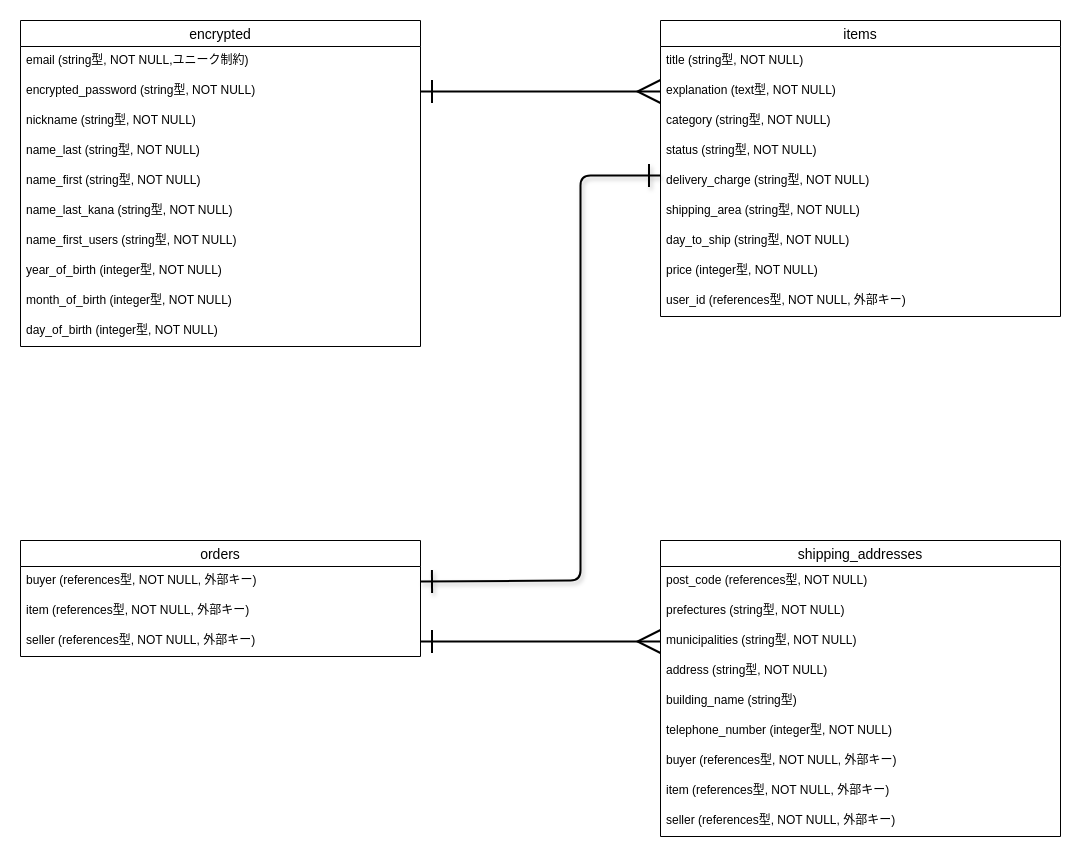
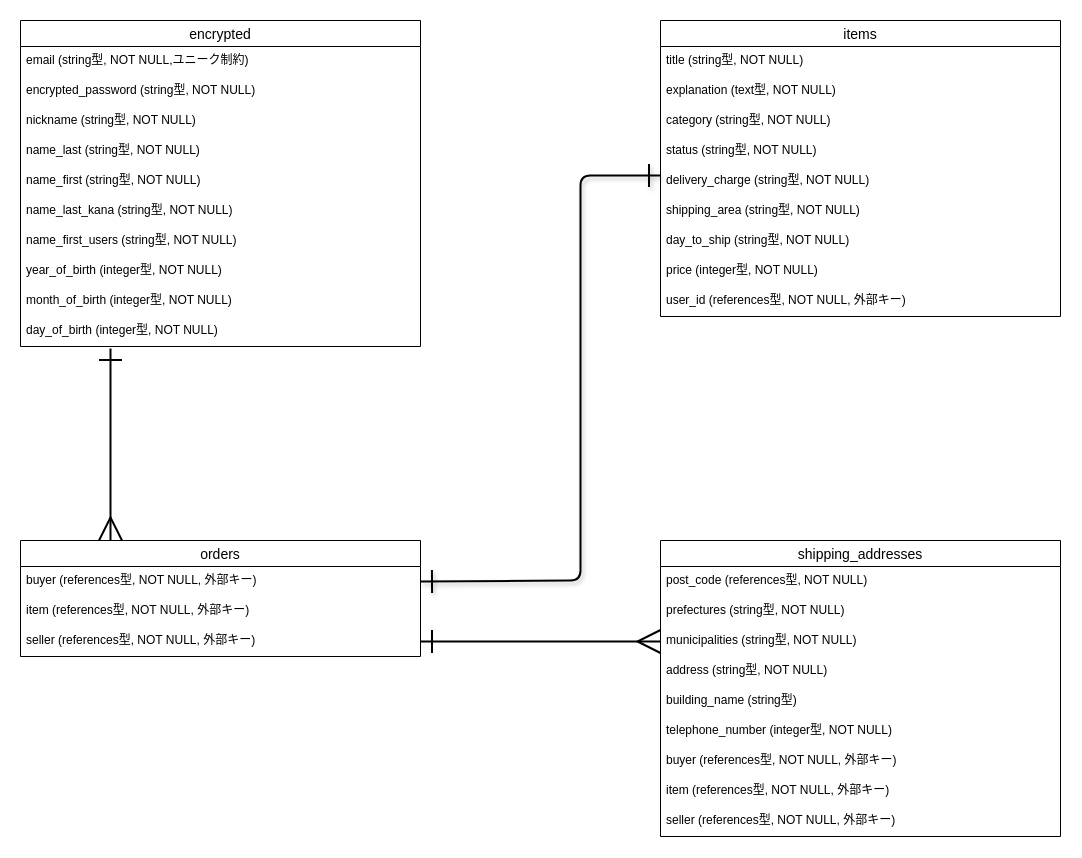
  <mxCell id="0" />
  <mxCell id="1" parent="0" />
  <mxCell id="2" value="encrypted" style="swimlane;fontStyle=0;childLayout=stackLayout;horizontal=1;startSize=26;horizontalStack=0;resizeParent=1;resizeParentMax=0;resizeLast=0;collapsible=1;marginBottom=0;align=center;fontSize=14;" parent="1" vertex="1"><mxGeometry x="20" y="20" width="400" height="326" as="geometry" /></mxCell>
  <mxCell id="3" value="email (string型, NOT NULL,ユニーク制約)" style="text;strokeColor=none;fillColor=none;spacingLeft=4;spacingRight=4;overflow=hidden;rotatable=0;points=[[0,0.5],[1,0.5]];portConstraint=eastwest;fontSize=12;" parent="2" vertex="1"><mxGeometry y="26" width="400" height="30" as="geometry" /></mxCell>
  <mxCell id="4" value="encrypted_password (string型, NOT NULL)" style="text;strokeColor=none;fillColor=none;spacingLeft=4;spacingRight=4;overflow=hidden;rotatable=0;points=[[0,0.5],[1,0.5]];portConstraint=eastwest;fontSize=12;" parent="2" vertex="1"><mxGeometry y="56" width="400" height="30" as="geometry" /></mxCell>
  <mxCell id="5" value="nickname (string型, NOT NULL)" style="text;strokeColor=none;fillColor=none;spacingLeft=4;spacingRight=4;overflow=hidden;rotatable=0;points=[[0,0.5],[1,0.5]];portConstraint=eastwest;fontSize=12;" parent="2" vertex="1"><mxGeometry y="86" width="400" height="30" as="geometry" /></mxCell>
  <mxCell id="6" value="name_last (string型, NOT NULL)" style="text;strokeColor=none;fillColor=none;spacingLeft=4;spacingRight=4;overflow=hidden;rotatable=0;points=[[0,0.5],[1,0.5]];portConstraint=eastwest;fontSize=12;" parent="2" vertex="1"><mxGeometry y="116" width="400" height="30" as="geometry" /></mxCell>
  <mxCell id="7" value="name_first (string型, NOT NULL)" style="text;strokeColor=none;fillColor=none;spacingLeft=4;spacingRight=4;overflow=hidden;rotatable=0;points=[[0,0.5],[1,0.5]];portConstraint=eastwest;fontSize=12;" parent="2" vertex="1"><mxGeometry y="146" width="400" height="30" as="geometry" /></mxCell>
  <mxCell id="8" value="name_last_kana (string型, NOT NULL)" style="text;strokeColor=none;fillColor=none;spacingLeft=4;spacingRight=4;overflow=hidden;rotatable=0;points=[[0,0.5],[1,0.5]];portConstraint=eastwest;fontSize=12;" parent="2" vertex="1"><mxGeometry y="176" width="400" height="30" as="geometry" /></mxCell>
  <mxCell id="9" value="name_first_users (string型, NOT NULL)" style="text;strokeColor=none;fillColor=none;spacingLeft=4;spacingRight=4;overflow=hidden;rotatable=0;points=[[0,0.5],[1,0.5]];portConstraint=eastwest;fontSize=12;" parent="2" vertex="1"><mxGeometry y="206" width="400" height="30" as="geometry" /></mxCell>
  <mxCell id="10" value="year_of_birth (integer型, NOT NULL)" style="text;strokeColor=none;fillColor=none;spacingLeft=4;spacingRight=4;overflow=hidden;rotatable=0;points=[[0,0.5],[1,0.5]];portConstraint=eastwest;fontSize=12;" vertex="1" parent="2"><mxGeometry y="236" width="400" height="30" as="geometry" /></mxCell>
  <mxCell id="11" value="month_of_birth (integer型, NOT NULL)" style="text;strokeColor=none;fillColor=none;spacingLeft=4;spacingRight=4;overflow=hidden;rotatable=0;points=[[0,0.5],[1,0.5]];portConstraint=eastwest;fontSize=12;" vertex="1" parent="2"><mxGeometry y="266" width="400" height="30" as="geometry" /></mxCell>
  <mxCell id="12" value="day_of_birth (integer型, NOT NULL)" style="text;strokeColor=none;fillColor=none;spacingLeft=4;spacingRight=4;overflow=hidden;rotatable=0;points=[[0,0.5],[1,0.5]];portConstraint=eastwest;fontSize=12;" parent="2" vertex="1"><mxGeometry y="296" width="400" height="30" as="geometry" /></mxCell>
  <mxCell id="13" value="items" style="swimlane;fontStyle=0;childLayout=stackLayout;horizontal=1;startSize=26;horizontalStack=0;resizeParent=1;resizeParentMax=0;resizeLast=0;collapsible=1;marginBottom=0;align=center;fontSize=14;" parent="1" vertex="1"><mxGeometry x="660" y="20" width="400" height="296" as="geometry"><mxRectangle x="560" y="80" width="70" height="30" as="alternateBounds" /></mxGeometry></mxCell>
  <mxCell id="14" value="title (string型, NOT NULL)" style="text;strokeColor=none;fillColor=none;spacingLeft=4;spacingRight=4;overflow=hidden;rotatable=0;points=[[0,0.5],[1,0.5]];portConstraint=eastwest;fontSize=12;" parent="13" vertex="1"><mxGeometry y="26" width="400" height="30" as="geometry" /></mxCell>
  <mxCell id="15" value="explanation (text型, NOT NULL) " style="text;strokeColor=none;fillColor=none;spacingLeft=4;spacingRight=4;overflow=hidden;rotatable=0;points=[[0,0.5],[1,0.5]];portConstraint=eastwest;fontSize=12;" parent="13" vertex="1"><mxGeometry y="56" width="400" height="30" as="geometry" /></mxCell>
  <mxCell id="16" value="category (string型, NOT NULL)" style="text;strokeColor=none;fillColor=none;spacingLeft=4;spacingRight=4;overflow=hidden;rotatable=0;points=[[0,0.5],[1,0.5]];portConstraint=eastwest;fontSize=12;" parent="13" vertex="1"><mxGeometry y="86" width="400" height="30" as="geometry" /></mxCell>
  <mxCell id="17" value="status (string型, NOT NULL) " style="text;strokeColor=none;fillColor=none;spacingLeft=4;spacingRight=4;overflow=hidden;rotatable=0;points=[[0,0.5],[1,0.5]];portConstraint=eastwest;fontSize=12;" parent="13" vertex="1"><mxGeometry y="116" width="400" height="30" as="geometry" /></mxCell>
  <mxCell id="18" value="delivery_charge (string型, NOT NULL)" style="text;strokeColor=none;fillColor=none;spacingLeft=4;spacingRight=4;overflow=hidden;rotatable=0;points=[[0,0.5],[1,0.5]];portConstraint=eastwest;fontSize=12;" vertex="1" parent="13"><mxGeometry y="146" width="400" height="30" as="geometry" /></mxCell>
  <mxCell id="19" value="shipping_area (string型, NOT NULL)" style="text;strokeColor=none;fillColor=none;spacingLeft=4;spacingRight=4;overflow=hidden;rotatable=0;points=[[0,0.5],[1,0.5]];portConstraint=eastwest;fontSize=12;" parent="13" vertex="1"><mxGeometry y="176" width="400" height="30" as="geometry" /></mxCell>
  <mxCell id="20" value="day_to_ship (string型, NOT NULL) " style="text;strokeColor=none;fillColor=none;spacingLeft=4;spacingRight=4;overflow=hidden;rotatable=0;points=[[0,0.5],[1,0.5]];portConstraint=eastwest;fontSize=12;" vertex="1" parent="13"><mxGeometry y="206" width="400" height="30" as="geometry" /></mxCell>
  <mxCell id="21" value="price (integer型, NOT NULL)" style="text;strokeColor=none;fillColor=none;spacingLeft=4;spacingRight=4;overflow=hidden;rotatable=0;points=[[0,0.5],[1,0.5]];portConstraint=eastwest;fontSize=12;" vertex="1" parent="13"><mxGeometry y="236" width="400" height="30" as="geometry" /></mxCell>
  <mxCell id="22" value="user_id (references型, NOT NULL, 外部キー)" style="text;strokeColor=none;fillColor=none;spacingLeft=4;spacingRight=4;overflow=hidden;rotatable=0;points=[[0,0.5],[1,0.5]];portConstraint=eastwest;fontSize=12;" vertex="1" parent="13"><mxGeometry y="266" width="400" height="30" as="geometry" /></mxCell>
  <mxCell id="23" value="orders" style="swimlane;fontStyle=0;childLayout=stackLayout;horizontal=1;startSize=26;horizontalStack=0;resizeParent=1;resizeParentMax=0;resizeLast=0;collapsible=1;marginBottom=0;align=center;fontSize=14;" parent="1" vertex="1"><mxGeometry x="20" y="540" width="400" height="116" as="geometry" /></mxCell>
  <mxCell id="24" value="buyer (references型, NOT NULL, 外部キー)" style="text;strokeColor=none;fillColor=none;spacingLeft=4;spacingRight=4;overflow=hidden;rotatable=0;points=[[0,0.5],[1,0.5]];portConstraint=eastwest;fontSize=12;" parent="23" vertex="1"><mxGeometry y="26" width="400" height="30" as="geometry" /></mxCell>
  <mxCell id="25" value="item (references型, NOT NULL, 外部キー)" style="text;strokeColor=none;fillColor=none;spacingLeft=4;spacingRight=4;overflow=hidden;rotatable=0;points=[[0,0.5],[1,0.5]];portConstraint=eastwest;fontSize=12;" parent="23" vertex="1"><mxGeometry y="56" width="400" height="30" as="geometry" /></mxCell>
  <mxCell id="26" value="seller (references型, NOT NULL, 外部キー)" style="text;strokeColor=none;fillColor=none;spacingLeft=4;spacingRight=4;overflow=hidden;rotatable=0;points=[[0,0.5],[1,0.5]];portConstraint=eastwest;fontSize=12;" parent="23" vertex="1"><mxGeometry y="86" width="400" height="30" as="geometry" /></mxCell>
  <mxCell id="27" value="shipping_addresses" style="swimlane;fontStyle=0;childLayout=stackLayout;horizontal=1;startSize=26;horizontalStack=0;resizeParent=1;resizeParentMax=0;resizeLast=0;collapsible=1;marginBottom=0;align=center;fontSize=14;" parent="1" vertex="1"><mxGeometry x="660" y="540" width="400" height="296" as="geometry" /></mxCell>
  <mxCell id="28" value="post_code (references型, NOT NULL)" style="text;strokeColor=none;fillColor=none;spacingLeft=4;spacingRight=4;overflow=hidden;rotatable=0;points=[[0,0.5],[1,0.5]];portConstraint=eastwest;fontSize=12;" parent="27" vertex="1"><mxGeometry y="26" width="400" height="30" as="geometry" /></mxCell>
  <mxCell id="29" value="prefectures (string型, NOT NULL)" style="text;strokeColor=none;fillColor=none;spacingLeft=4;spacingRight=4;overflow=hidden;rotatable=0;points=[[0,0.5],[1,0.5]];portConstraint=eastwest;fontSize=12;" parent="27" vertex="1"><mxGeometry y="56" width="400" height="30" as="geometry" /></mxCell>
  <mxCell id="30" value="municipalities (string型, NOT NULL)" style="text;strokeColor=none;fillColor=none;spacingLeft=4;spacingRight=4;overflow=hidden;rotatable=0;points=[[0,0.5],[1,0.5]];portConstraint=eastwest;fontSize=12;" parent="27" vertex="1"><mxGeometry y="86" width="400" height="30" as="geometry" /></mxCell>
  <mxCell id="31" value="address (string型, NOT NULL)" style="text;strokeColor=none;fillColor=none;spacingLeft=4;spacingRight=4;overflow=hidden;rotatable=0;points=[[0,0.5],[1,0.5]];portConstraint=eastwest;fontSize=12;" vertex="1" parent="27"><mxGeometry y="116" width="400" height="30" as="geometry" /></mxCell>
  <mxCell id="32" value="building_name (string型)" style="text;strokeColor=none;fillColor=none;spacingLeft=4;spacingRight=4;overflow=hidden;rotatable=0;points=[[0,0.5],[1,0.5]];portConstraint=eastwest;fontSize=12;" vertex="1" parent="27"><mxGeometry y="146" width="400" height="30" as="geometry" /></mxCell>
  <mxCell id="33" value="telephone_number (integer型, NOT NULL)" style="text;strokeColor=none;fillColor=none;spacingLeft=4;spacingRight=4;overflow=hidden;rotatable=0;points=[[0,0.5],[1,0.5]];portConstraint=eastwest;fontSize=12;" vertex="1" parent="27"><mxGeometry y="176" width="400" height="30" as="geometry" /></mxCell>
  <mxCell id="34" value="buyer (references型, NOT NULL, 外部キー)" style="text;strokeColor=none;fillColor=none;spacingLeft=4;spacingRight=4;overflow=hidden;rotatable=0;points=[[0,0.5],[1,0.5]];portConstraint=eastwest;fontSize=12;" vertex="1" parent="27"><mxGeometry y="206" width="400" height="30" as="geometry" /></mxCell>
  <mxCell id="35" value="item (references型, NOT NULL, 外部キー)" style="text;strokeColor=none;fillColor=none;spacingLeft=4;spacingRight=4;overflow=hidden;rotatable=0;points=[[0,0.5],[1,0.5]];portConstraint=eastwest;fontSize=12;" vertex="1" parent="27"><mxGeometry y="236" width="400" height="30" as="geometry" /></mxCell>
  <mxCell id="36" value="seller (references型, NOT NULL, 外部キー)" style="text;strokeColor=none;fillColor=none;spacingLeft=4;spacingRight=4;overflow=hidden;rotatable=0;points=[[0,0.5],[1,0.5]];portConstraint=eastwest;fontSize=12;" vertex="1" parent="27"><mxGeometry y="266" width="400" height="30" as="geometry" /></mxCell>
- <mxCell id="37" style="edgeStyle=none;jumpStyle=none;html=1;exitX=1;exitY=0.5;exitDx=0;exitDy=0;entryX=0;entryY=0.5;entryDx=0;entryDy=0;strokeWidth=2;startArrow=ERone;startFill=0;endArrow=ERmany;endFill=0;endSize=20;startSize=20;" edge="1" parent="1" source="4" target="15"><mxGeometry relative="1" as="geometry" /></mxCell>
  <mxCell id="38" style="edgeStyle=none;jumpStyle=none;html=1;exitX=1;exitY=0.5;exitDx=0;exitDy=0;entryX=0;entryY=0.5;entryDx=0;entryDy=0;strokeWidth=2;startArrow=ERone;startFill=0;endArrow=ERmany;endFill=0;startSize=20;endSize=20;" edge="1" parent="1" source="26" target="30"><mxGeometry relative="1" as="geometry" /></mxCell>
  <mxCell id="39" style="edgeStyle=none;jumpStyle=none;html=1;exitX=1;exitY=0.5;exitDx=0;exitDy=0;strokeWidth=2;startArrow=ERone;startFill=0;endArrow=ERone;endFill=0;startSize=20;endSize=20;shadow=1;" edge="1" parent="1" source="24"><mxGeometry relative="1" as="geometry"><mxPoint x="660" y="175" as="targetPoint" /><Array as="points"><mxPoint x="580" y="580" /><mxPoint x="580" y="175" /></Array></mxGeometry></mxCell>
+ <mxCell id="40" style="edgeStyle=none;jumpStyle=none;html=1;exitX=0.225;exitY=1.067;exitDx=0;exitDy=0;entryX=0.225;entryY=0;entryDx=0;entryDy=0;entryPerimeter=0;strokeWidth=2;startArrow=ERone;startFill=0;endArrow=ERmany;endFill=0;startSize=20;endSize=20;exitPerimeter=0;" edge="1" parent="1" source="12" target="23"><mxGeometry relative="1" as="geometry" /></mxCell>
